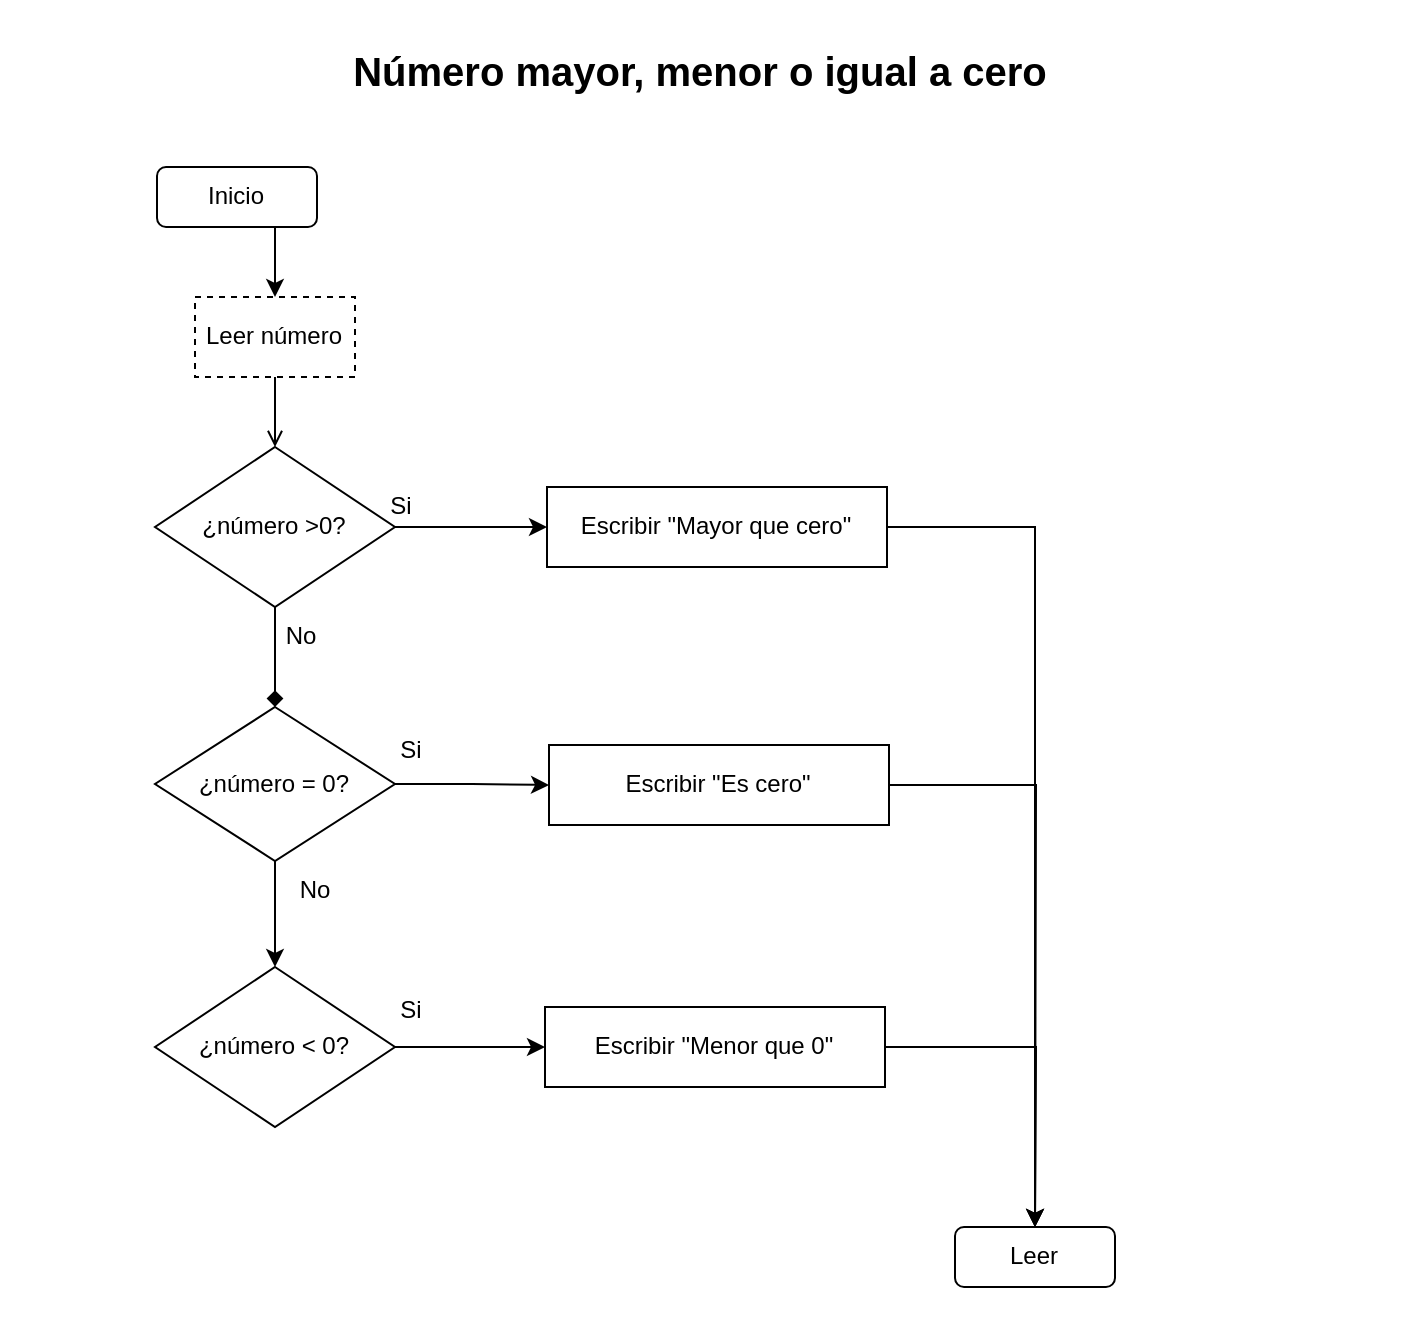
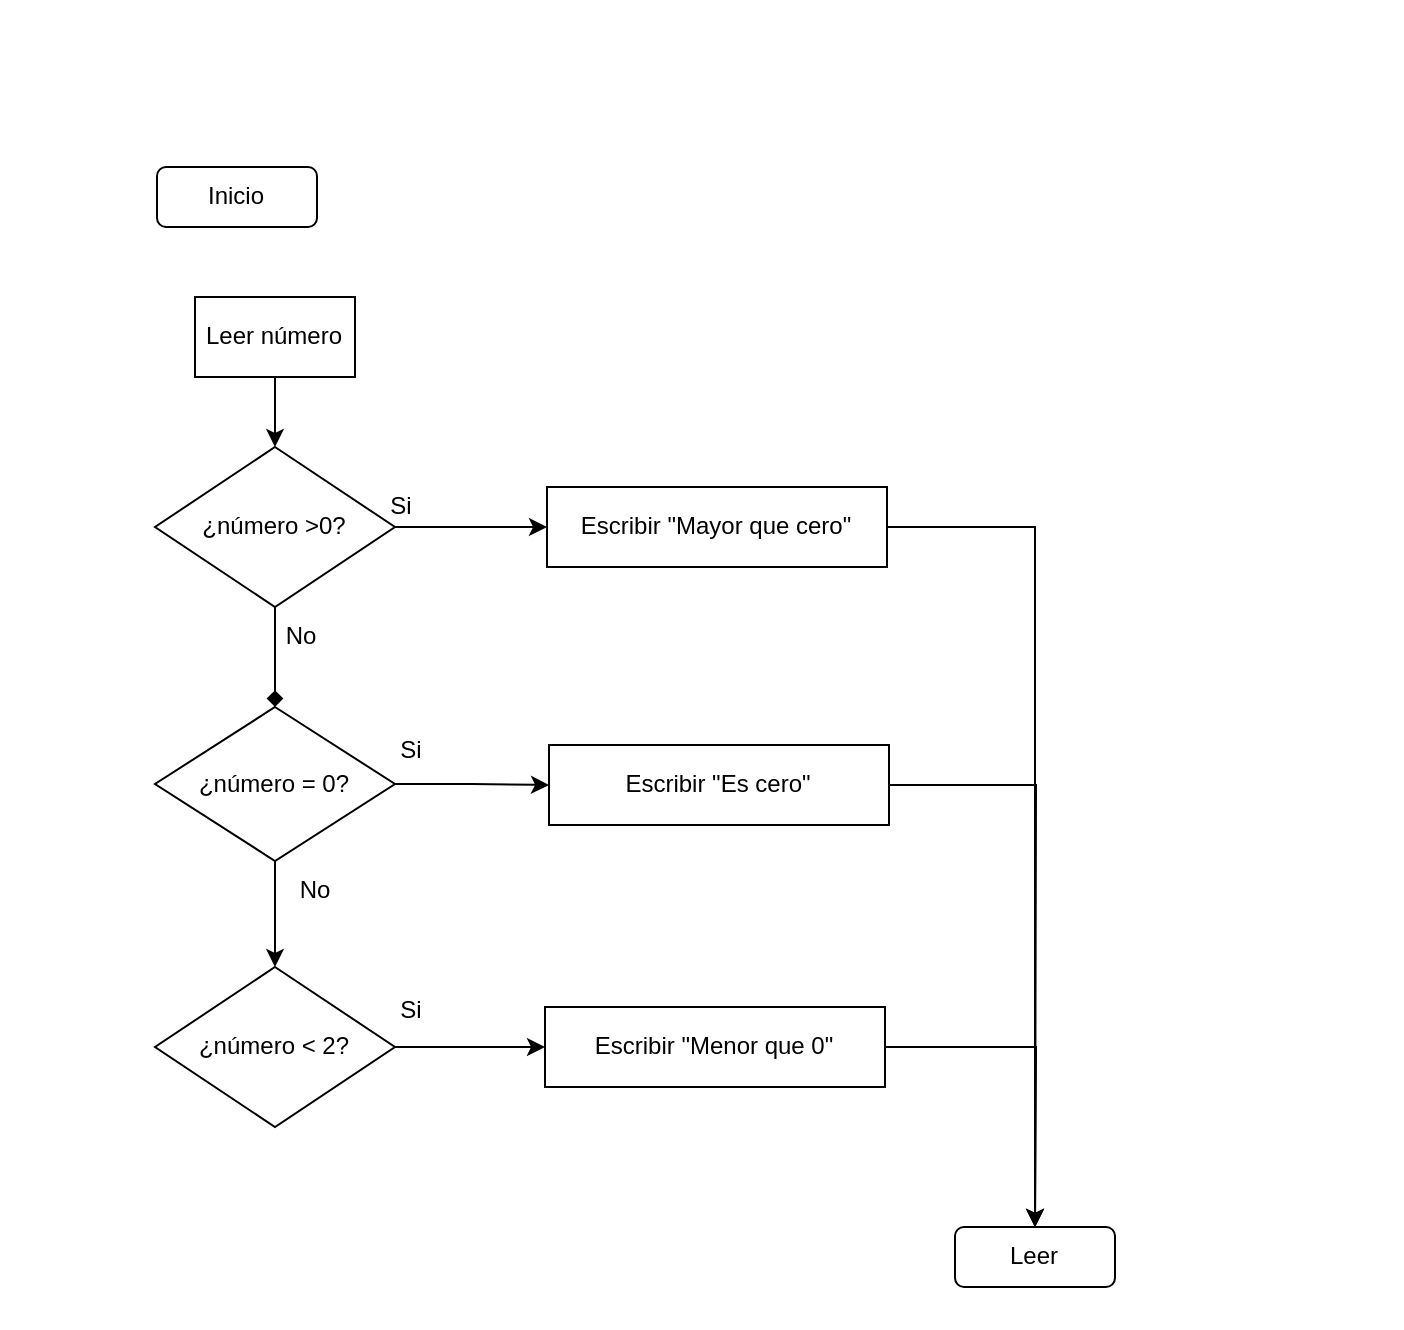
  <mxCell id="0" />
  <mxCell id="1" parent="0" />
- <mxCell id="2" style="edgeStyle=orthogonalEdgeStyle;rounded=0;orthogonalLoop=1;jettySize=auto;html=1;exitX=0.5;exitY=1;exitDx=0;exitDy=0;entryX=0.5;entryY=0;entryDx=0;entryDy=0;" edge="1" parent="1" source="3" target="6"><mxGeometry relative="1" as="geometry" /></mxCell>
  <mxCell id="3" value="Inicio" style="rounded=1;whiteSpace=wrap;html=1;" vertex="1" parent="1"><mxGeometry x="78" y="83" width="80" height="30" as="geometry" /></mxCell>
- <mxCell id="4" value="&lt;font style=&quot;font-size: 20px;&quot;&gt;&lt;b&gt;Número mayor, menor o igual a cero&lt;/b&gt;&lt;/font&gt;" style="text;html=1;align=center;verticalAlign=middle;whiteSpace=wrap;rounded=0;" vertex="1" parent="1"><mxGeometry x="20" y="20" width="660" height="30" as="geometry" /></mxCell>
- <mxCell id="5" style="edgeStyle=orthogonalEdgeStyle;rounded=0;orthogonalLoop=1;jettySize=auto;html=1;exitX=0.5;exitY=1;exitDx=0;exitDy=0;entryX=0.5;entryY=0;entryDx=0;entryDy=0;endArrow=open;" edge="1" parent="1" source="6" target="10"><mxGeometry relative="1" as="geometry"><mxPoint x="137" y="215" as="targetPoint" /></mxGeometry></mxCell>
- <mxCell id="6" value="Leer número" style="rounded=0;whiteSpace=wrap;html=1;dashed=1;" vertex="1" parent="1"><mxGeometry x="97" y="148" width="80" height="40" as="geometry" /></mxCell>
+ <mxCell id="5" style="edgeStyle=orthogonalEdgeStyle;rounded=0;orthogonalLoop=1;jettySize=auto;html=1;exitX=0.5;exitY=1;exitDx=0;exitDy=0;entryX=0.5;entryY=0;entryDx=0;entryDy=0;" edge="1" parent="1" source="6" target="10"><mxGeometry relative="1" as="geometry"><mxPoint x="137" y="215" as="targetPoint" /></mxGeometry></mxCell>
+ <mxCell id="6" value="Leer número" style="rounded=0;whiteSpace=wrap;html=1;" vertex="1" parent="1"><mxGeometry x="97" y="148" width="80" height="40" as="geometry" /></mxCell>
  <mxCell id="7" value="Leer" style="rounded=1;whiteSpace=wrap;html=1;" vertex="1" parent="1"><mxGeometry x="477" y="613" width="80" height="30" as="geometry" /></mxCell>
  <mxCell id="8" style="edgeStyle=orthogonalEdgeStyle;rounded=0;orthogonalLoop=1;jettySize=auto;html=1;exitX=0.5;exitY=1;exitDx=0;exitDy=0;entryX=0.5;entryY=0;entryDx=0;entryDy=0;endArrow=diamond;" edge="1" parent="1" source="10" target="13"><mxGeometry relative="1" as="geometry" /></mxCell>
  <mxCell id="9" style="edgeStyle=orthogonalEdgeStyle;rounded=0;orthogonalLoop=1;jettySize=auto;html=1;exitX=1;exitY=0.5;exitDx=0;exitDy=0;entryX=0;entryY=0.5;entryDx=0;entryDy=0;" edge="1" parent="1" source="10" target="17"><mxGeometry relative="1" as="geometry" /></mxCell>
  <mxCell id="10" value="¿número &amp;gt;0?" style="rhombus;whiteSpace=wrap;html=1;" vertex="1" parent="1"><mxGeometry x="77" y="223" width="120" height="80" as="geometry" /></mxCell>
  <mxCell id="11" style="edgeStyle=orthogonalEdgeStyle;rounded=0;orthogonalLoop=1;jettySize=auto;html=1;exitX=1;exitY=0.5;exitDx=0;exitDy=0;entryX=0;entryY=0.5;entryDx=0;entryDy=0;" edge="1" parent="1" source="13" target="19"><mxGeometry relative="1" as="geometry" /></mxCell>
  <mxCell id="12" style="edgeStyle=orthogonalEdgeStyle;rounded=0;orthogonalLoop=1;jettySize=auto;html=1;exitX=0.5;exitY=1;exitDx=0;exitDy=0;entryX=0.5;entryY=0;entryDx=0;entryDy=0;" edge="1" parent="1" source="13" target="15"><mxGeometry relative="1" as="geometry" /></mxCell>
  <mxCell id="13" value="¿número = 0?" style="rhombus;whiteSpace=wrap;html=1;" vertex="1" parent="1"><mxGeometry x="77" y="353" width="120" height="77" as="geometry" /></mxCell>
  <mxCell id="14" style="edgeStyle=orthogonalEdgeStyle;rounded=0;orthogonalLoop=1;jettySize=auto;html=1;exitX=1;exitY=0.5;exitDx=0;exitDy=0;entryX=0;entryY=0.5;entryDx=0;entryDy=0;" edge="1" parent="1" source="15" target="21"><mxGeometry relative="1" as="geometry" /></mxCell>
- <mxCell id="15" value="¿número &amp;lt; 0?" style="rhombus;whiteSpace=wrap;html=1;" vertex="1" parent="1"><mxGeometry x="77" y="483" width="120" height="80" as="geometry" /></mxCell>
+ <mxCell id="15" value="¿número &amp;lt; 2?" style="rhombus;whiteSpace=wrap;html=1;" vertex="1" parent="1"><mxGeometry x="77" y="483" width="120" height="80" as="geometry" /></mxCell>
  <mxCell id="16" style="edgeStyle=orthogonalEdgeStyle;rounded=0;orthogonalLoop=1;jettySize=auto;html=1;exitX=1;exitY=0.5;exitDx=0;exitDy=0;entryX=0.5;entryY=0;entryDx=0;entryDy=0;" edge="1" parent="1" source="17" target="7"><mxGeometry relative="1" as="geometry" /></mxCell>
  <mxCell id="17" value="&lt;span style=&quot;text-align: left;&quot;&gt;Escribir &quot;Mayor que cero&quot;&lt;/span&gt;" style="rounded=0;whiteSpace=wrap;html=1;" vertex="1" parent="1"><mxGeometry x="273" y="243" width="170" height="40" as="geometry" /></mxCell>
  <mxCell id="18" style="edgeStyle=orthogonalEdgeStyle;rounded=0;orthogonalLoop=1;jettySize=auto;html=1;exitX=1;exitY=0.5;exitDx=0;exitDy=0;" edge="1" parent="1" source="19"><mxGeometry relative="1" as="geometry"><mxPoint x="517" y="613" as="targetPoint" /></mxGeometry></mxCell>
  <mxCell id="19" value="&lt;span style=&quot;text-align: left;&quot;&gt;Escribir &quot;Es cero&quot;&lt;/span&gt;" style="rounded=0;whiteSpace=wrap;html=1;" vertex="1" parent="1"><mxGeometry x="274" y="372" width="170" height="40" as="geometry" /></mxCell>
  <mxCell id="20" style="edgeStyle=orthogonalEdgeStyle;rounded=0;orthogonalLoop=1;jettySize=auto;html=1;exitX=1;exitY=0.5;exitDx=0;exitDy=0;" edge="1" parent="1" source="21"><mxGeometry relative="1" as="geometry"><mxPoint x="517" y="613" as="targetPoint" /></mxGeometry></mxCell>
  <mxCell id="21" value="&lt;span style=&quot;text-align: left;&quot;&gt;Escribir &quot;Menor que 0&quot;&lt;/span&gt;" style="rounded=0;whiteSpace=wrap;html=1;" vertex="1" parent="1"><mxGeometry x="272" y="503" width="170" height="40" as="geometry" /></mxCell>
  <mxCell id="22" value="Si" style="text;html=1;align=center;verticalAlign=middle;resizable=0;points=[];autosize=1;strokeColor=none;fillColor=none;" vertex="1" parent="1"><mxGeometry x="185" y="238" width="30" height="30" as="geometry" /></mxCell>
  <mxCell id="23" value="Si" style="text;html=1;align=center;verticalAlign=middle;resizable=0;points=[];autosize=1;strokeColor=none;fillColor=none;" vertex="1" parent="1"><mxGeometry x="190" y="360" width="30" height="30" as="geometry" /></mxCell>
  <mxCell id="24" value="Si" style="text;html=1;align=center;verticalAlign=middle;resizable=0;points=[];autosize=1;strokeColor=none;fillColor=none;" vertex="1" parent="1"><mxGeometry x="190" y="490" width="30" height="30" as="geometry" /></mxCell>
  <mxCell id="25" value="No" style="text;html=1;align=center;verticalAlign=middle;resizable=0;points=[];autosize=1;strokeColor=none;fillColor=none;" vertex="1" parent="1"><mxGeometry x="130" y="303" width="40" height="30" as="geometry" /></mxCell>
  <mxCell id="26" value="No" style="text;html=1;align=center;verticalAlign=middle;resizable=0;points=[];autosize=1;strokeColor=none;fillColor=none;" vertex="1" parent="1"><mxGeometry x="137" y="430" width="40" height="30" as="geometry" /></mxCell>
